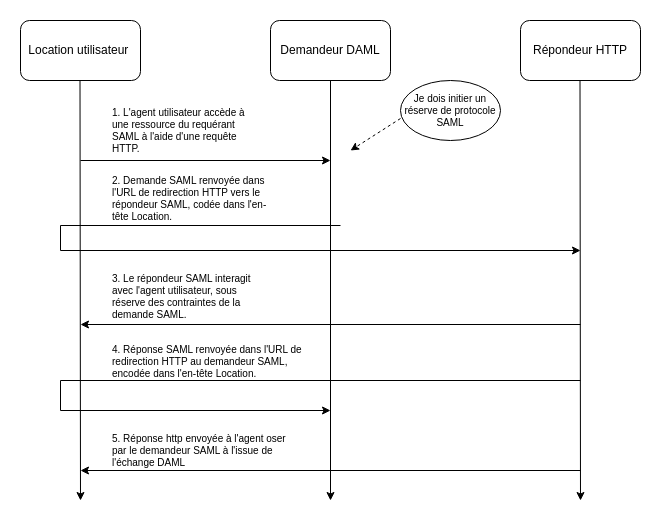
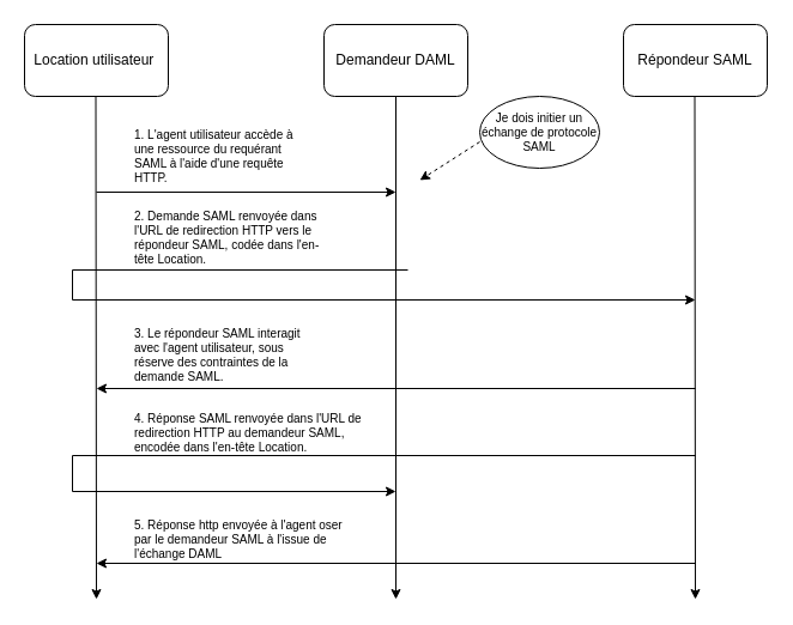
  <mxCell id="0" />
  <mxCell id="1" parent="0" />
- <mxCell id="2" value="Répondeur HTTP" style="rounded=1;whiteSpace=wrap;html=1;" vertex="1" parent="1"><mxGeometry x="520" y="20" width="120" height="60" as="geometry" /></mxCell>
+ <mxCell id="2" value="Répondeur SAML" style="rounded=1;whiteSpace=wrap;html=1;" vertex="1" parent="1"><mxGeometry x="520" y="20" width="120" height="60" as="geometry" /></mxCell>
  <mxCell id="3" value="Demandeur DAML" style="rounded=1;whiteSpace=wrap;html=1;" vertex="1" parent="1"><mxGeometry x="270" y="20" width="120" height="60" as="geometry" /></mxCell>
  <mxCell id="4" value="Location utilisateur&amp;nbsp;" style="rounded=1;whiteSpace=wrap;html=1;" vertex="1" parent="1"><mxGeometry x="20" y="20" width="120" height="60" as="geometry" /></mxCell>
  <mxCell id="5" value="" style="endArrow=classic;html=1;rounded=0;exitX=0.5;exitY=1;exitDx=0;exitDy=0;" edge="1" parent="1"><mxGeometry width="50" height="50" relative="1" as="geometry"><mxPoint x="79.5" y="80" as="sourcePoint" /><mxPoint x="80" y="500" as="targetPoint" /><Array as="points" /></mxGeometry></mxCell>
  <mxCell id="6" value="1. L'agent utilisateur accède à une ressource du requérant SAML à l'aide d'une requête HTTP." style="text;whiteSpace=wrap;fontSize=10;" vertex="1" parent="1"><mxGeometry x="110" y="100" width="140" height="30" as="geometry" /></mxCell>
  <mxCell id="7" value="" style="endArrow=classic;html=1;rounded=0;exitX=0.5;exitY=1;exitDx=0;exitDy=0;" edge="1" parent="1"><mxGeometry width="50" height="50" relative="1" as="geometry"><mxPoint x="579.5" y="80" as="sourcePoint" /><mxPoint x="580" y="500" as="targetPoint" /></mxGeometry></mxCell>
  <mxCell id="8" value="" style="endArrow=classic;html=1;rounded=0;exitX=0.5;exitY=1;exitDx=0;exitDy=0;" edge="1" parent="1" source="3"><mxGeometry width="50" height="50" relative="1" as="geometry"><mxPoint x="334" y="90" as="sourcePoint" /><mxPoint x="330" y="500" as="targetPoint" /></mxGeometry></mxCell>
  <mxCell id="9" value="" style="endArrow=classic;html=1;rounded=0;" edge="1" parent="1"><mxGeometry width="50" height="50" relative="1" as="geometry"><mxPoint x="80" y="160" as="sourcePoint" /><mxPoint x="330" y="160" as="targetPoint" /></mxGeometry></mxCell>
  <mxCell id="10" value="" style="endArrow=classic;html=1;rounded=0;" edge="1" parent="1"><mxGeometry width="50" height="50" relative="1" as="geometry"><mxPoint x="340" y="225" as="sourcePoint" /><mxPoint x="580" y="250" as="targetPoint" /><Array as="points"><mxPoint x="60" y="225" /><mxPoint x="60" y="250" /></Array></mxGeometry></mxCell>
  <mxCell id="11" value="2. Demande SAML renvoyée dans l'URL de redirection HTTP vers le répondeur SAML, codée dans l'en-tête Location." style="text;whiteSpace=wrap;fontSize=10;" vertex="1" parent="1"><mxGeometry x="110" y="168" width="160" height="50" as="geometry" /></mxCell>
  <mxCell id="12" value="" style="endArrow=classic;html=1;rounded=0;" edge="1" parent="1"><mxGeometry width="50" height="50" relative="1" as="geometry"><mxPoint x="580" y="324" as="sourcePoint" /><mxPoint x="80" y="324" as="targetPoint" /></mxGeometry></mxCell>
  <mxCell id="13" value="3. Le répondeur SAML interagit avec l'agent utilisateur, sous réserve des contraintes de la demande SAML." style="text;whiteSpace=wrap;fontSize=10;" vertex="1" parent="1"><mxGeometry x="110" y="266" width="160" height="50" as="geometry" /></mxCell>
  <mxCell id="14" value="" style="endArrow=classic;html=1;rounded=0;" edge="1" parent="1"><mxGeometry width="50" height="50" relative="1" as="geometry"><mxPoint x="580" y="380" as="sourcePoint" /><mxPoint x="330" y="410" as="targetPoint" /><Array as="points"><mxPoint x="60" y="380" /><mxPoint x="60" y="410" /></Array></mxGeometry></mxCell>
  <mxCell id="15" value="4. Réponse SAML renvoyée dans l'URL de redirection HTTP au demandeur SAML, encodée dans l'en-tête Location." style="text;whiteSpace=wrap;fontSize=10;" vertex="1" parent="1"><mxGeometry x="110" y="337" width="211" height="3" as="geometry" /></mxCell>
  <mxCell id="16" value="" style="endArrow=classic;html=1;rounded=0;" edge="1" parent="1"><mxGeometry width="50" height="50" relative="1" as="geometry"><mxPoint x="580" y="470" as="sourcePoint" /><mxPoint x="80" y="470" as="targetPoint" /></mxGeometry></mxCell>
  <mxCell id="17" value="5. Réponse http envoyée à l'agent oser par le demandeur SAML à l'issue de l'échange DAML" style="text;whiteSpace=wrap;fontSize=10;" vertex="1" parent="1"><mxGeometry x="110" y="426" width="190" height="40" as="geometry" /></mxCell>
- <mxCell id="18" value="Je dois initier un réserve de protocole SAML" style="ellipse;whiteSpace=wrap;html=1;fontSize=10;" vertex="1" parent="1"><mxGeometry x="400" y="80" width="100" height="60" as="geometry" /></mxCell>
+ <mxCell id="18" value="Je dois initier un échange de protocole SAML" style="ellipse;whiteSpace=wrap;html=1;fontSize=10;" vertex="1" parent="1"><mxGeometry x="400" y="80" width="100" height="60" as="geometry" /></mxCell>
  <mxCell id="19" value="" style="endArrow=classic;html=1;rounded=0;dashed=1;" edge="1" parent="1"><mxGeometry width="50" height="50" relative="1" as="geometry"><mxPoint x="400" y="118" as="sourcePoint" /><mxPoint x="350" y="150" as="targetPoint" /><Array as="points" /></mxGeometry></mxCell>
